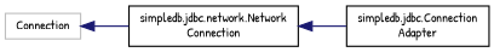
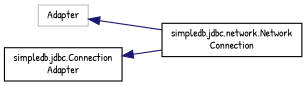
  digraph {
    fontname="Patrick Hand"
    rankdir=LR
    node [color=black fillcolor=white fontname="Patrick Hand" fontsize=10 shape=record style=filled]
    edge [color=midnightblue dir=back fontname="Patrick Hand" fontsize=10 labelfontname=Helvetica labelfontsize=10 style=solid]
-   n1 [color=grey75 height=0.2 label=Connection width=0.4]
+   n1 [color=grey75 height=0.2 label=Adapter width=0.4]
    n2 [height=0.2 label="simpledb.jdbc.network.Network\lConnection" width=0.4]
    n3 [height=0.2 label="simpledb.jdbc.Connection\lAdapter" width=0.4]
    n1 -> n2
-   n2 -> n3
+   n3 -> n2
  }
